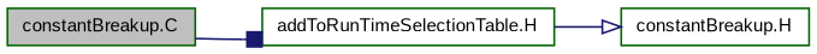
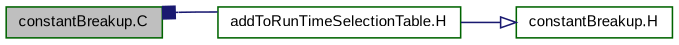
  digraph {
    fontname="Liberation Sans"
    rankdir=LR
    node [color=darkgreen fontname="Liberation Sans" fontsize=10 shape=record]
    edge [color=midnightblue fontname="Liberation Sans" fontsize=10 labelfontname=Helvetica labelfontsize=10 style=solid]
    n1 [fillcolor=grey75 fontcolor=black height=0.2 label="constantBreakup.C" style=filled width=0.4]
    n2 [height=0.2 label="addToRunTimeSelectionTable.H" width=0.4]
    n3 [height=0.2 label="constantBreakup.H" width=0.4]
-   n1 -> n2 [arrowhead=box]
+   n2 -> n1 [arrowhead=box]
    n2 -> n3 [arrowhead=onormal]
  }
